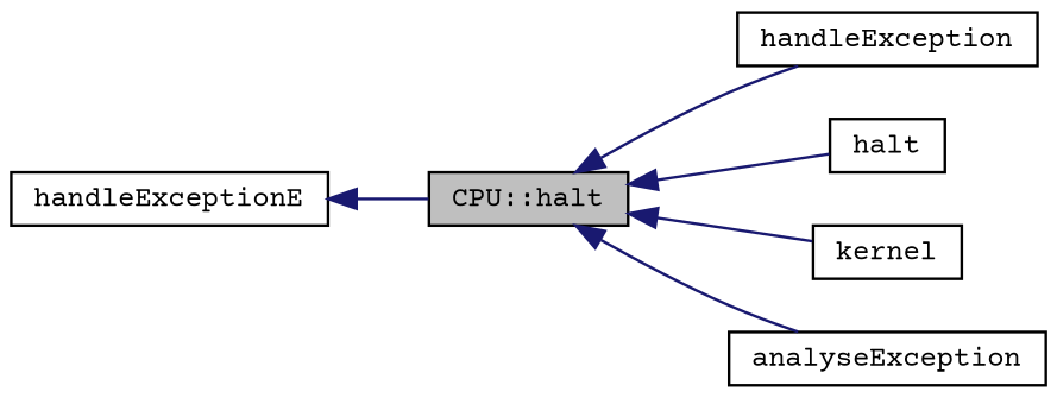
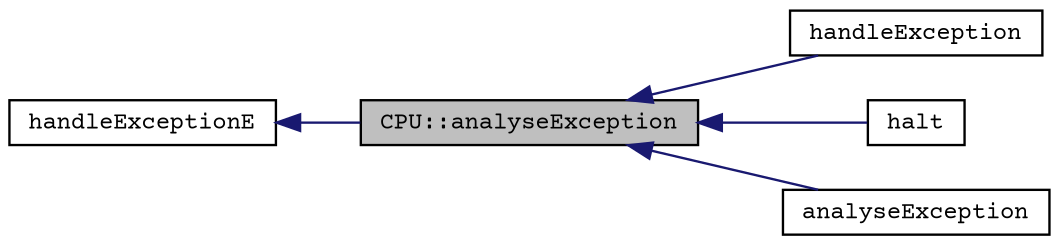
  digraph {
    fontname="Courier Prime"
    rankdir=LR
    node [color=black fontname="Courier Prime" fontsize=10 shape=record]
    edge [color=midnightblue dir=back fontname="Courier Prime" fontsize=10 labelfontname=FreeSans labelfontsize=10 style=solid]
-   n1 [fillcolor=grey75 fontcolor=black height=0.2 label="CPU::halt" style=filled width=0.4]
+   n1 [fillcolor=grey75 fontcolor=black height=0.2 label="CPU::analyseException" style=filled width=0.4]
    n2 [height=0.2 label=handleException width=0.4]
    n3 [height=0.2 label=halt width=0.4]
-   n4 [height=0.2 label=kernel width=0.4]
    n5 [height=0.2 label=analyseException width=0.4]
    n6 [height=0.2 label=handleExceptionE width=0.4]
    n1 -> n2
    n1 -> n3
-   n1 -> n4
    n1 -> n5
    n6 -> n1
  }
